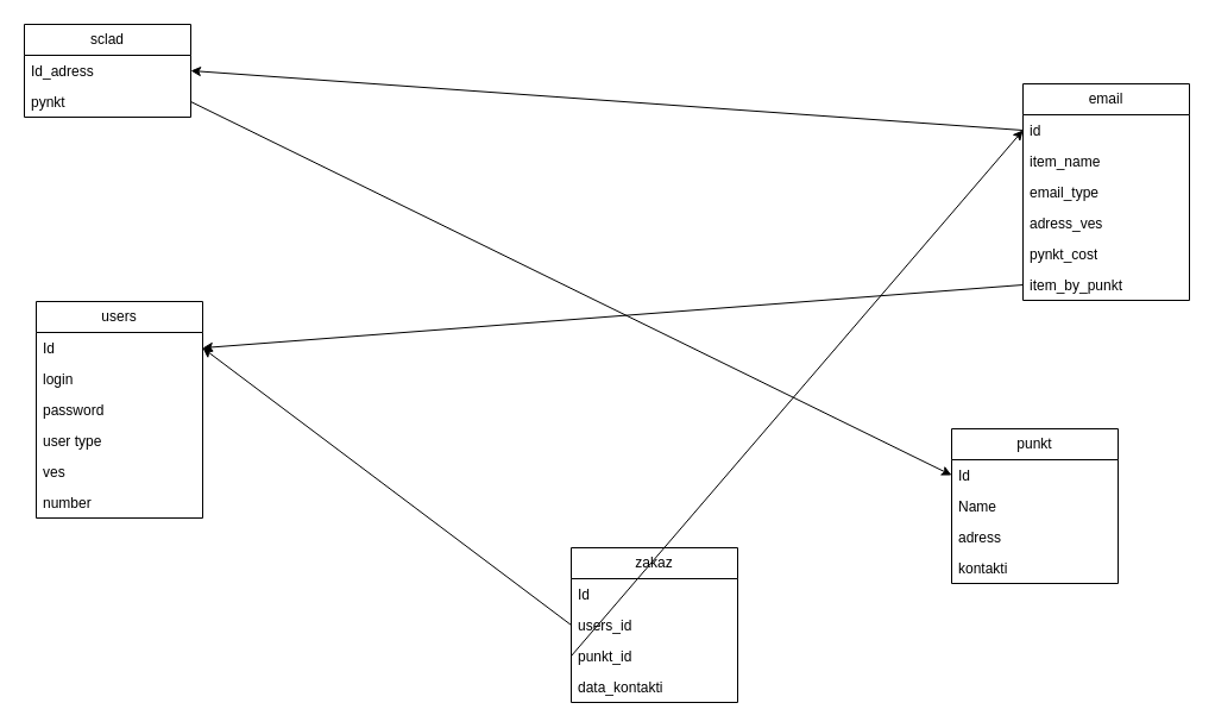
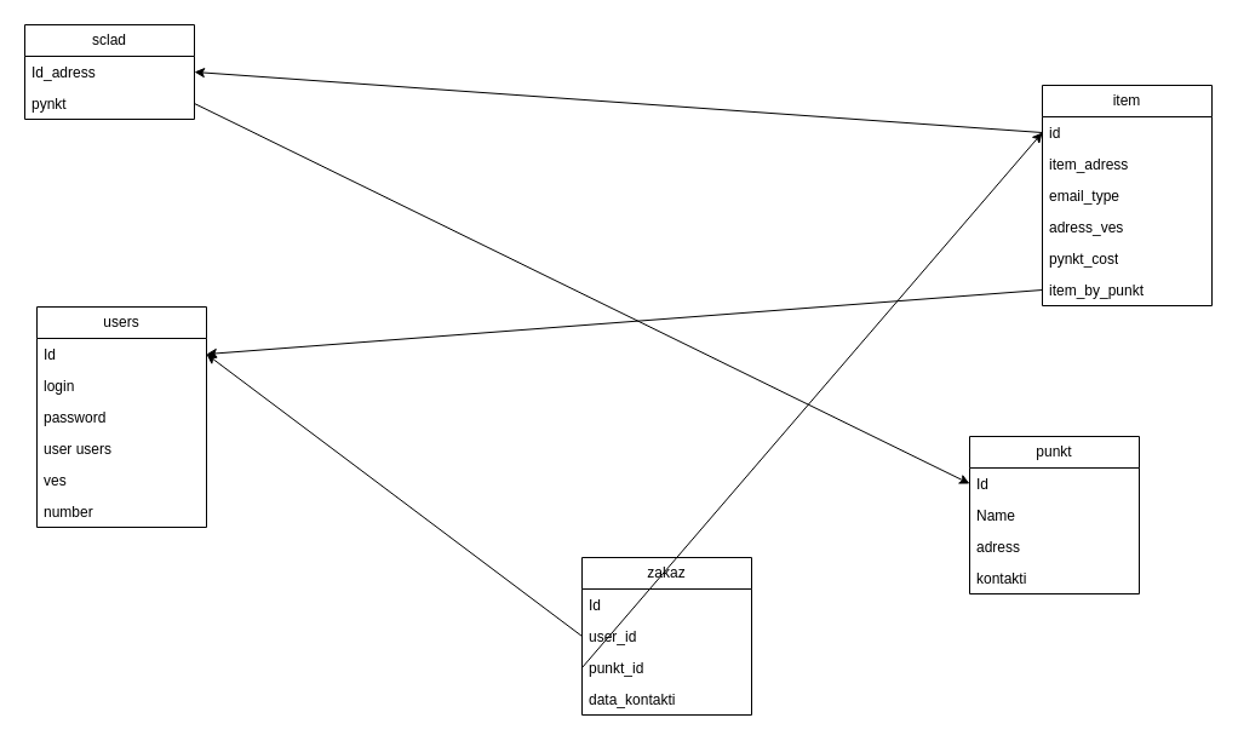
  <mxCell id="0" />
  <mxCell id="1" parent="0" />
  <mxCell id="2" value="users" style="swimlane;fontStyle=0;childLayout=stackLayout;horizontal=1;startSize=26;fillColor=none;horizontalStack=0;resizeParent=1;resizeParentMax=0;resizeLast=0;collapsible=1;marginBottom=0;whiteSpace=wrap;html=1;" vertex="1" parent="1"><mxGeometry x="30" y="253" width="140" height="182" as="geometry" /></mxCell>
  <mxCell id="3" value="Id" style="text;strokeColor=none;fillColor=none;align=left;verticalAlign=top;spacingLeft=4;spacingRight=4;overflow=hidden;rotatable=0;points=[[0,0.5],[1,0.5]];portConstraint=eastwest;whiteSpace=wrap;html=1;" vertex="1" parent="2"><mxGeometry y="26" width="140" height="26" as="geometry" /></mxCell>
  <mxCell id="4" value="login" style="text;strokeColor=none;fillColor=none;align=left;verticalAlign=top;spacingLeft=4;spacingRight=4;overflow=hidden;rotatable=0;points=[[0,0.5],[1,0.5]];portConstraint=eastwest;whiteSpace=wrap;html=1;" vertex="1" parent="2"><mxGeometry y="52" width="140" height="26" as="geometry" /></mxCell>
  <mxCell id="5" value="password" style="text;strokeColor=none;fillColor=none;align=left;verticalAlign=top;spacingLeft=4;spacingRight=4;overflow=hidden;rotatable=0;points=[[0,0.5],[1,0.5]];portConstraint=eastwest;whiteSpace=wrap;html=1;" vertex="1" parent="2"><mxGeometry y="78" width="140" height="26" as="geometry" /></mxCell>
- <mxCell id="6" value="user type" style="text;strokeColor=none;fillColor=none;align=left;verticalAlign=top;spacingLeft=4;spacingRight=4;overflow=hidden;rotatable=0;points=[[0,0.5],[1,0.5]];portConstraint=eastwest;whiteSpace=wrap;html=1;" vertex="1" parent="2"><mxGeometry y="104" width="140" height="26" as="geometry" /></mxCell>
+ <mxCell id="6" value="user users" style="text;strokeColor=none;fillColor=none;align=left;verticalAlign=top;spacingLeft=4;spacingRight=4;overflow=hidden;rotatable=0;points=[[0,0.5],[1,0.5]];portConstraint=eastwest;whiteSpace=wrap;html=1;" vertex="1" parent="2"><mxGeometry y="104" width="140" height="26" as="geometry" /></mxCell>
  <mxCell id="7" value="ves" style="text;strokeColor=none;fillColor=none;align=left;verticalAlign=top;spacingLeft=4;spacingRight=4;overflow=hidden;rotatable=0;points=[[0,0.5],[1,0.5]];portConstraint=eastwest;whiteSpace=wrap;html=1;" vertex="1" parent="2"><mxGeometry y="130" width="140" height="26" as="geometry" /></mxCell>
  <mxCell id="8" value="number" style="text;strokeColor=none;fillColor=none;align=left;verticalAlign=top;spacingLeft=4;spacingRight=4;overflow=hidden;rotatable=0;points=[[0,0.5],[1,0.5]];portConstraint=eastwest;whiteSpace=wrap;html=1;" vertex="1" parent="2"><mxGeometry y="156" width="140" height="26" as="geometry" /></mxCell>
  <mxCell id="9" value="sclad" style="swimlane;fontStyle=0;childLayout=stackLayout;horizontal=1;startSize=26;fillColor=none;horizontalStack=0;resizeParent=1;resizeParentMax=0;resizeLast=0;collapsible=1;marginBottom=0;whiteSpace=wrap;html=1;" vertex="1" parent="1"><mxGeometry x="20" y="20" width="140" height="78" as="geometry" /></mxCell>
  <mxCell id="10" value="Id_adress" style="text;strokeColor=none;fillColor=none;align=left;verticalAlign=top;spacingLeft=4;spacingRight=4;overflow=hidden;rotatable=0;points=[[0,0.5],[1,0.5]];portConstraint=eastwest;whiteSpace=wrap;html=1;" vertex="1" parent="9"><mxGeometry y="26" width="140" height="26" as="geometry" /></mxCell>
  <mxCell id="11" value="pynkt" style="text;strokeColor=none;fillColor=none;align=left;verticalAlign=top;spacingLeft=4;spacingRight=4;overflow=hidden;rotatable=0;points=[[0,0.5],[1,0.5]];portConstraint=eastwest;whiteSpace=wrap;html=1;" vertex="1" parent="9"><mxGeometry y="52" width="140" height="26" as="geometry" /></mxCell>
  <mxCell id="12" value="punkt" style="swimlane;fontStyle=0;childLayout=stackLayout;horizontal=1;startSize=26;fillColor=none;horizontalStack=0;resizeParent=1;resizeParentMax=0;resizeLast=0;collapsible=1;marginBottom=0;whiteSpace=wrap;html=1;" vertex="1" parent="1"><mxGeometry x="800" y="360" width="140" height="130" as="geometry" /></mxCell>
  <mxCell id="13" value="Id" style="text;strokeColor=none;fillColor=none;align=left;verticalAlign=top;spacingLeft=4;spacingRight=4;overflow=hidden;rotatable=0;points=[[0,0.5],[1,0.5]];portConstraint=eastwest;whiteSpace=wrap;html=1;" vertex="1" parent="12"><mxGeometry y="26" width="140" height="26" as="geometry" /></mxCell>
  <mxCell id="14" value="Name" style="text;strokeColor=none;fillColor=none;align=left;verticalAlign=top;spacingLeft=4;spacingRight=4;overflow=hidden;rotatable=0;points=[[0,0.5],[1,0.5]];portConstraint=eastwest;whiteSpace=wrap;html=1;" vertex="1" parent="12"><mxGeometry y="52" width="140" height="26" as="geometry" /></mxCell>
  <mxCell id="15" value="adress" style="text;strokeColor=none;fillColor=none;align=left;verticalAlign=top;spacingLeft=4;spacingRight=4;overflow=hidden;rotatable=0;points=[[0,0.5],[1,0.5]];portConstraint=eastwest;whiteSpace=wrap;html=1;" vertex="1" parent="12"><mxGeometry y="78" width="140" height="26" as="geometry" /></mxCell>
  <mxCell id="16" value="kontakti" style="text;strokeColor=none;fillColor=none;align=left;verticalAlign=top;spacingLeft=4;spacingRight=4;overflow=hidden;rotatable=0;points=[[0,0.5],[1,0.5]];portConstraint=eastwest;whiteSpace=wrap;html=1;" vertex="1" parent="12"><mxGeometry y="104" width="140" height="26" as="geometry" /></mxCell>
  <mxCell id="17" style="rounded=0;orthogonalLoop=1;jettySize=auto;html=1;exitX=1;exitY=0.5;exitDx=0;exitDy=0;entryX=0;entryY=0.5;entryDx=0;entryDy=0;" edge="1" parent="1" source="11" target="13"><mxGeometry relative="1" as="geometry" /></mxCell>
  <mxCell id="18" value="zakaz" style="swimlane;fontStyle=0;childLayout=stackLayout;horizontal=1;startSize=26;fillColor=none;horizontalStack=0;resizeParent=1;resizeParentMax=0;resizeLast=0;collapsible=1;marginBottom=0;whiteSpace=wrap;html=1;" vertex="1" parent="1"><mxGeometry x="480" y="460" width="140" height="130" as="geometry" /></mxCell>
  <mxCell id="19" value="Id" style="text;strokeColor=none;fillColor=none;align=left;verticalAlign=top;spacingLeft=4;spacingRight=4;overflow=hidden;rotatable=0;points=[[0,0.5],[1,0.5]];portConstraint=eastwest;whiteSpace=wrap;html=1;" vertex="1" parent="18"><mxGeometry y="26" width="140" height="26" as="geometry" /></mxCell>
- <mxCell id="20" value="users_id" style="text;strokeColor=none;fillColor=none;align=left;verticalAlign=top;spacingLeft=4;spacingRight=4;overflow=hidden;rotatable=0;points=[[0,0.5],[1,0.5]];portConstraint=eastwest;whiteSpace=wrap;html=1;" vertex="1" parent="18"><mxGeometry y="52" width="140" height="26" as="geometry" /></mxCell>
+ <mxCell id="20" value="user_id" style="text;strokeColor=none;fillColor=none;align=left;verticalAlign=top;spacingLeft=4;spacingRight=4;overflow=hidden;rotatable=0;points=[[0,0.5],[1,0.5]];portConstraint=eastwest;whiteSpace=wrap;html=1;" vertex="1" parent="18"><mxGeometry y="52" width="140" height="26" as="geometry" /></mxCell>
  <mxCell id="21" value="punkt_id" style="text;strokeColor=none;fillColor=none;align=left;verticalAlign=top;spacingLeft=4;spacingRight=4;overflow=hidden;rotatable=0;points=[[0,0.5],[1,0.5]];portConstraint=eastwest;whiteSpace=wrap;html=1;" vertex="1" parent="18"><mxGeometry y="78" width="140" height="26" as="geometry" /></mxCell>
  <mxCell id="22" value="data_kontakti" style="text;strokeColor=none;fillColor=none;align=left;verticalAlign=top;spacingLeft=4;spacingRight=4;overflow=hidden;rotatable=0;points=[[0,0.5],[1,0.5]];portConstraint=eastwest;whiteSpace=wrap;html=1;" vertex="1" parent="18"><mxGeometry y="104" width="140" height="26" as="geometry" /></mxCell>
  <mxCell id="23" style="rounded=0;orthogonalLoop=1;jettySize=auto;html=1;exitX=0;exitY=0.5;exitDx=0;exitDy=0;entryX=1;entryY=0.5;entryDx=0;entryDy=0;" edge="1" parent="1" source="20" target="3"><mxGeometry relative="1" as="geometry" /></mxCell>
- <mxCell id="24" value="email" style="swimlane;fontStyle=0;childLayout=stackLayout;horizontal=1;startSize=26;fillColor=none;horizontalStack=0;resizeParent=1;resizeParentMax=0;resizeLast=0;collapsible=1;marginBottom=0;whiteSpace=wrap;html=1;" vertex="1" parent="1"><mxGeometry x="860" y="70" width="140" height="182" as="geometry" /></mxCell>
+ <mxCell id="24" value="item" style="swimlane;fontStyle=0;childLayout=stackLayout;horizontal=1;startSize=26;fillColor=none;horizontalStack=0;resizeParent=1;resizeParentMax=0;resizeLast=0;collapsible=1;marginBottom=0;whiteSpace=wrap;html=1;" vertex="1" parent="1"><mxGeometry x="860" y="70" width="140" height="182" as="geometry" /></mxCell>
  <mxCell id="25" value="id" style="text;strokeColor=none;fillColor=none;align=left;verticalAlign=top;spacingLeft=4;spacingRight=4;overflow=hidden;rotatable=0;points=[[0,0.5],[1,0.5]];portConstraint=eastwest;whiteSpace=wrap;html=1;" vertex="1" parent="24"><mxGeometry y="26" width="140" height="26" as="geometry" /></mxCell>
- <mxCell id="26" value="item_name" style="text;strokeColor=none;fillColor=none;align=left;verticalAlign=top;spacingLeft=4;spacingRight=4;overflow=hidden;rotatable=0;points=[[0,0.5],[1,0.5]];portConstraint=eastwest;whiteSpace=wrap;html=1;" vertex="1" parent="24"><mxGeometry y="52" width="140" height="26" as="geometry" /></mxCell>
+ <mxCell id="26" value="item_adress" style="text;strokeColor=none;fillColor=none;align=left;verticalAlign=top;spacingLeft=4;spacingRight=4;overflow=hidden;rotatable=0;points=[[0,0.5],[1,0.5]];portConstraint=eastwest;whiteSpace=wrap;html=1;" vertex="1" parent="24"><mxGeometry y="52" width="140" height="26" as="geometry" /></mxCell>
  <mxCell id="27" value="email_type" style="text;strokeColor=none;fillColor=none;align=left;verticalAlign=top;spacingLeft=4;spacingRight=4;overflow=hidden;rotatable=0;points=[[0,0.5],[1,0.5]];portConstraint=eastwest;whiteSpace=wrap;html=1;" vertex="1" parent="24"><mxGeometry y="78" width="140" height="26" as="geometry" /></mxCell>
  <mxCell id="28" value="adress_ves" style="text;strokeColor=none;fillColor=none;align=left;verticalAlign=top;spacingLeft=4;spacingRight=4;overflow=hidden;rotatable=0;points=[[0,0.5],[1,0.5]];portConstraint=eastwest;whiteSpace=wrap;html=1;" vertex="1" parent="24"><mxGeometry y="104" width="140" height="26" as="geometry" /></mxCell>
  <mxCell id="29" value="pynkt_cost" style="text;strokeColor=none;fillColor=none;align=left;verticalAlign=top;spacingLeft=4;spacingRight=4;overflow=hidden;rotatable=0;points=[[0,0.5],[1,0.5]];portConstraint=eastwest;whiteSpace=wrap;html=1;" vertex="1" parent="24"><mxGeometry y="130" width="140" height="26" as="geometry" /></mxCell>
  <mxCell id="30" value="item_by_punkt" style="text;strokeColor=none;fillColor=none;align=left;verticalAlign=top;spacingLeft=4;spacingRight=4;overflow=hidden;rotatable=0;points=[[0,0.5],[1,0.5]];portConstraint=eastwest;whiteSpace=wrap;html=1;" vertex="1" parent="24"><mxGeometry y="156" width="140" height="26" as="geometry" /></mxCell>
  <mxCell id="31" style="rounded=0;orthogonalLoop=1;jettySize=auto;html=1;exitX=0;exitY=0.5;exitDx=0;exitDy=0;entryX=1;entryY=0.5;entryDx=0;entryDy=0;" edge="1" parent="1" source="25" target="10"><mxGeometry relative="1" as="geometry" /></mxCell>
  <mxCell id="32" style="rounded=0;orthogonalLoop=1;jettySize=auto;html=1;exitX=0;exitY=0.5;exitDx=0;exitDy=0;entryX=1;entryY=0.5;entryDx=0;entryDy=0;" edge="1" parent="1" source="30" target="3"><mxGeometry relative="1" as="geometry" /></mxCell>
  <mxCell id="33" style="rounded=0;orthogonalLoop=1;jettySize=auto;html=1;exitX=0;exitY=0.5;exitDx=0;exitDy=0;entryX=0;entryY=0.5;entryDx=0;entryDy=0;" edge="1" parent="1" source="21" target="25"><mxGeometry relative="1" as="geometry" /></mxCell>
